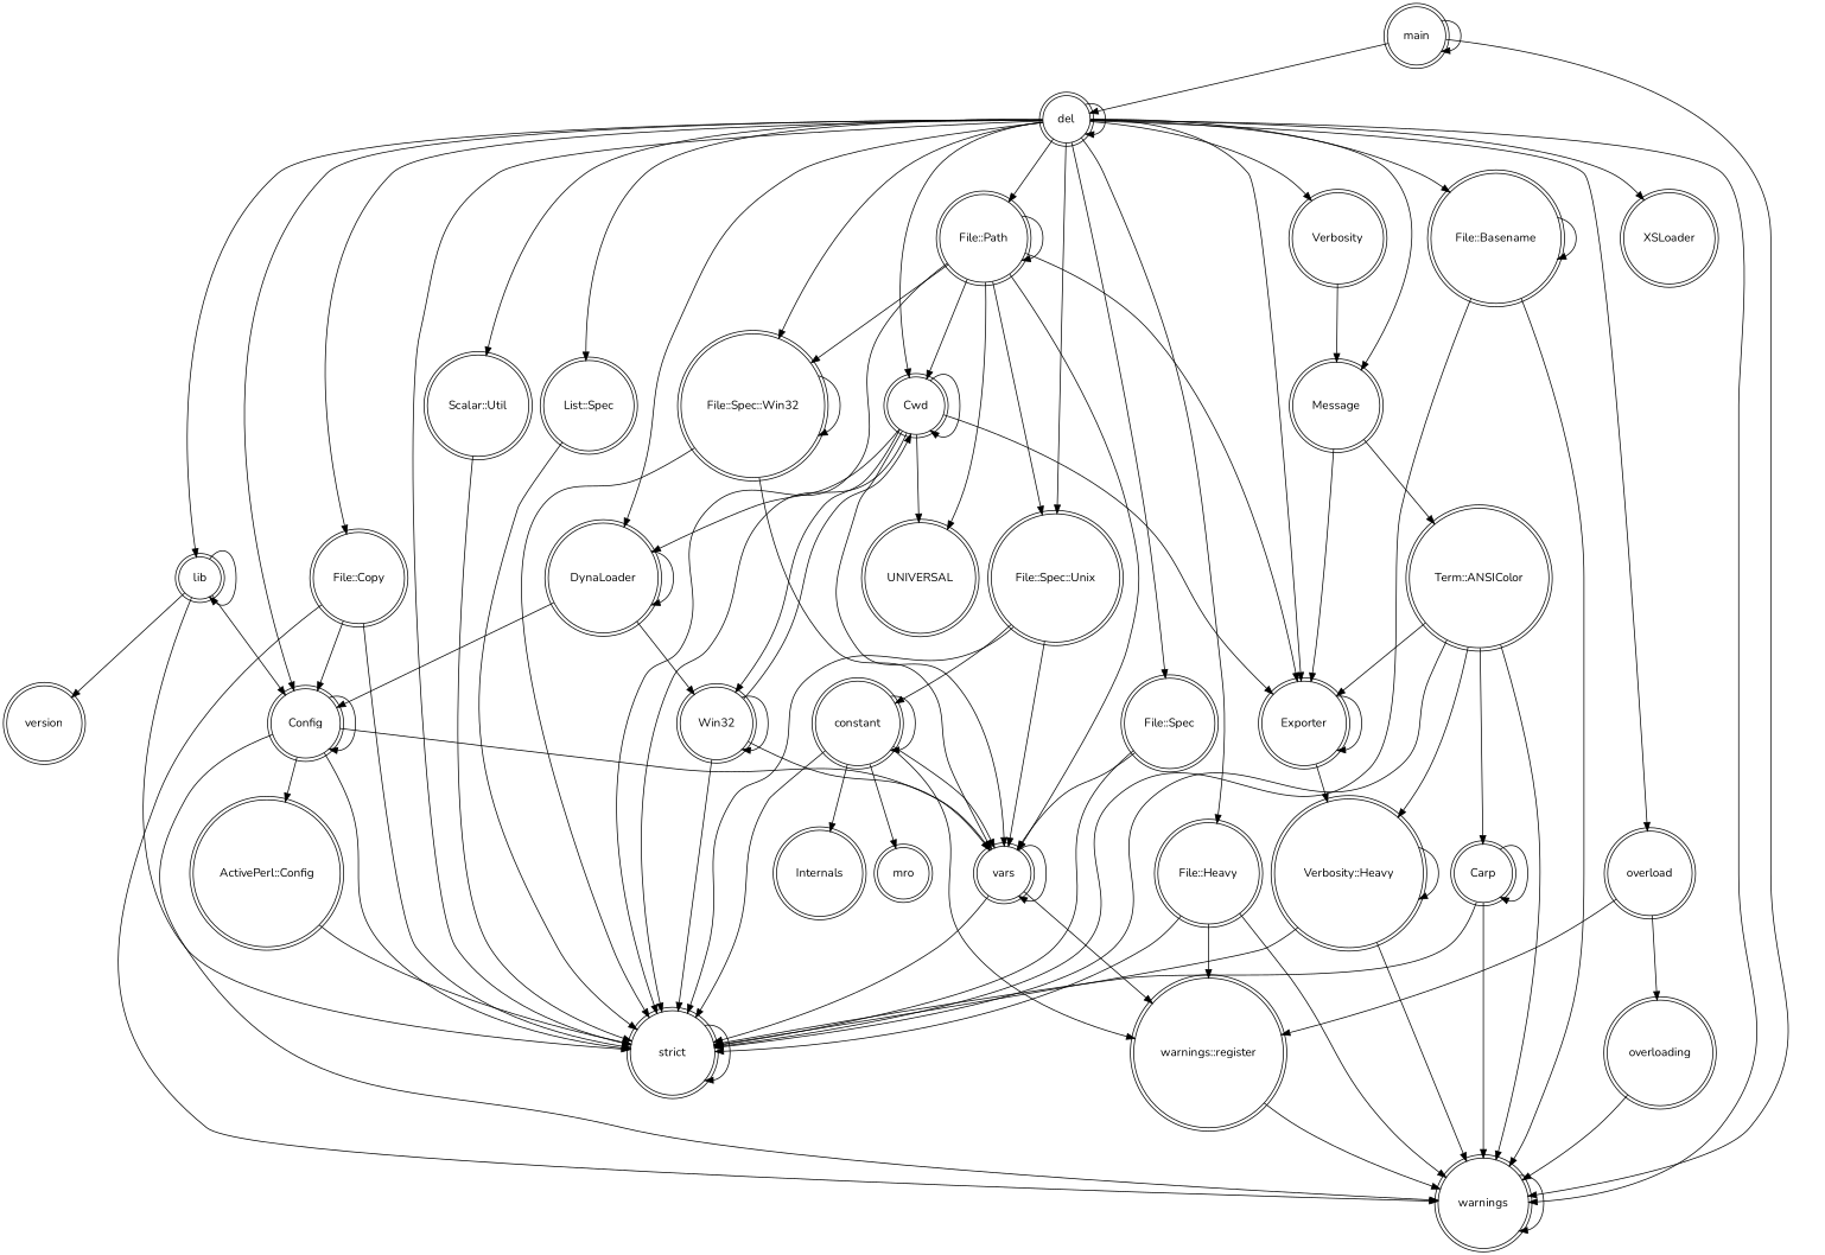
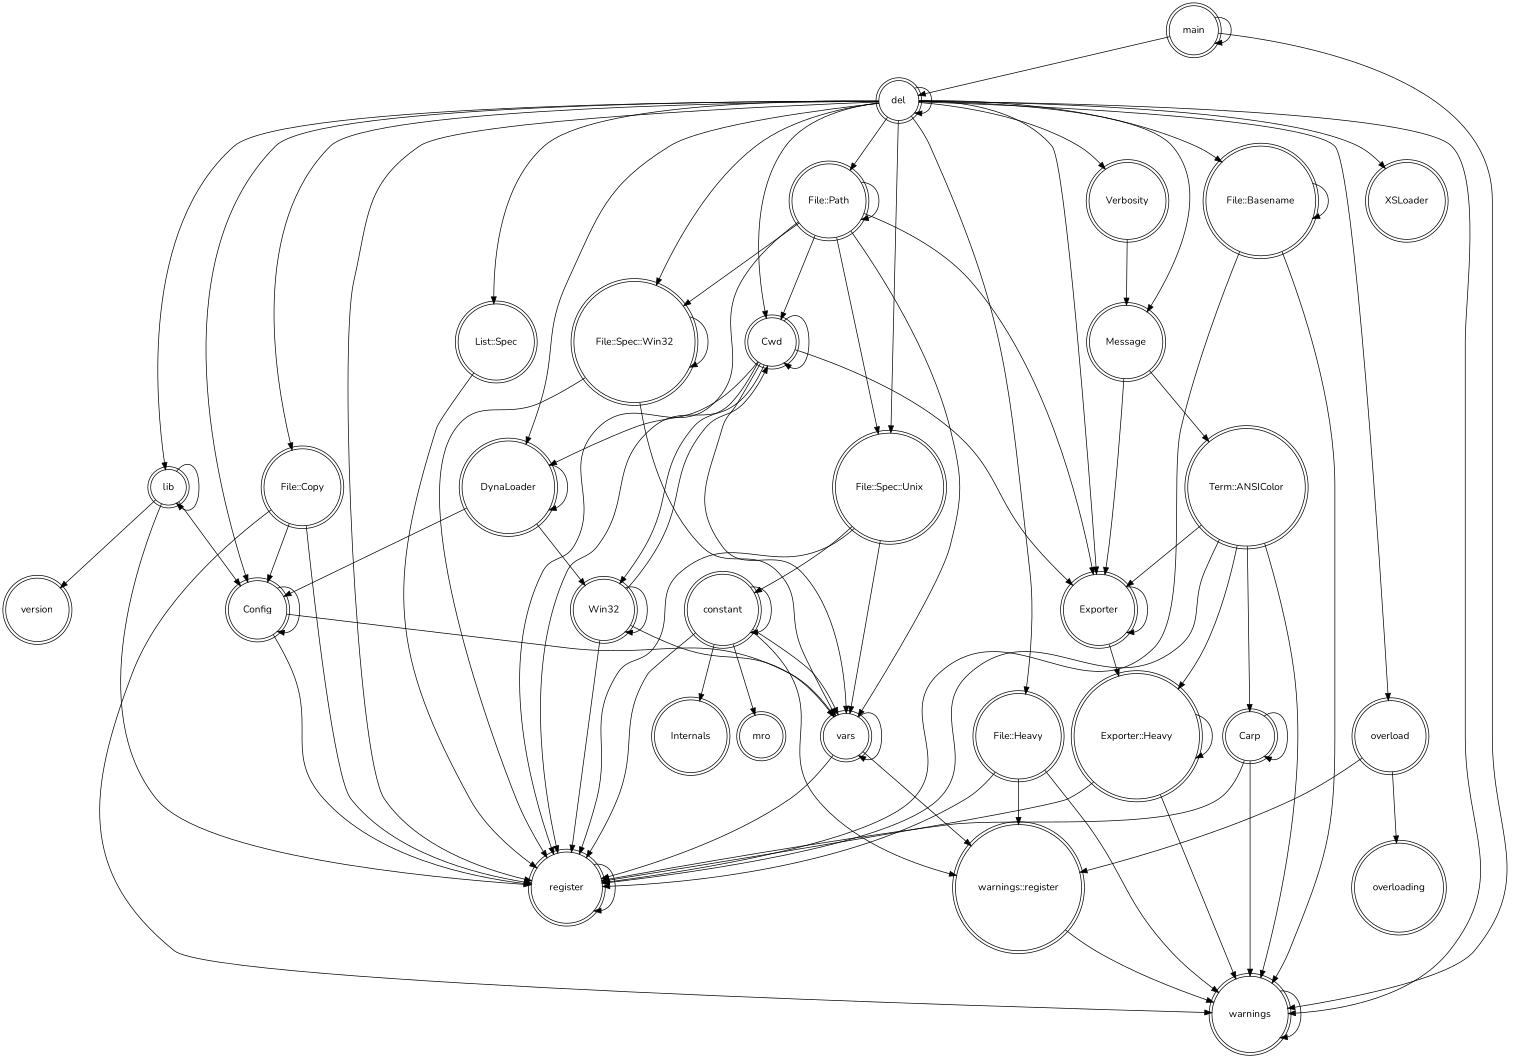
  digraph {
    fontname=Nunito
    node [fontname=Nunito shape=doublecircle]
    edge [fontname=Nunito]
    "File::Basename"
-   "strict"
+   "strict" [label=register]
    warnings
    lib
    Config
    version
    vars
-   "ActivePerl::Config"
    Cwd
    Exporter
    Win32
    DynaLoader
-   UNIVERSAL
-   "Exporter::Heavy" [label="Verbosity::Heavy"]
+   "Exporter::Heavy"
    "warnings::register"
    Carp
    n17 [label="File::Heavy"]
    overload
    overloading
    del
    "File::Copy"
    "File::Path"
    Message
    "File::Spec::Unix"
-   "File::Spec"
-   "Scalar::Util"
    Verbosity
    n28 [label="List::Spec"]
    "File::Spec::Win32"
    XSLoader
    "Term::ANSIColor"
    constant
    Internals
    mro
    main
    "File::Basename" -> "File::Basename"
    "File::Basename" -> "strict"
    "File::Basename" -> warnings
    "strict" -> "strict"
    warnings -> warnings
    lib -> "strict"
    lib -> lib
    lib -> Config
    lib -> version
    Config -> "strict"
-   Config -> warnings
    Config -> Config
    Config -> vars
-   Config -> "ActivePerl::Config"
    vars -> "strict"
    vars -> vars
    vars -> "warnings::register"
-   "ActivePerl::Config" -> "strict"
    Cwd -> "strict"
    Cwd -> vars
    Cwd -> Cwd
    Cwd -> Exporter
    Cwd -> Win32
    Cwd -> DynaLoader
-   Cwd -> UNIVERSAL
    Exporter -> Exporter
    Exporter -> "Exporter::Heavy"
    Win32 -> "strict"
    Win32 -> vars
    Win32 -> Cwd
    Win32 -> Win32
    DynaLoader -> Config
    DynaLoader -> Win32
    DynaLoader -> DynaLoader
    "Exporter::Heavy" -> "strict"
    "Exporter::Heavy" -> warnings
    "Exporter::Heavy" -> "Exporter::Heavy"
    "warnings::register" -> warnings
    Carp -> "strict"
    Carp -> warnings
    Carp -> Carp
    n17 -> "strict"
    n17 -> warnings
    n17 -> "warnings::register"
    overload -> "warnings::register"
    overload -> overloading
-   overloading -> warnings
    del -> "File::Basename"
    del -> "strict"
    del -> warnings
    del -> lib
    del -> Config
    del -> Cwd
    del -> Exporter
    del -> DynaLoader
    del -> n17
    del -> overload
    del -> del
    del -> "File::Copy"
    del -> "File::Path"
    del -> Message
    del -> "File::Spec::Unix"
-   del -> "File::Spec"
-   del -> "Scalar::Util"
    del -> Verbosity
    del -> n28
    del -> "File::Spec::Win32"
    del -> XSLoader
    "File::Copy" -> "strict"
    "File::Copy" -> warnings
    "File::Copy" -> Config
    "File::Path" -> "strict"
    "File::Path" -> vars
    "File::Path" -> Cwd
    "File::Path" -> Exporter
-   "File::Path" -> UNIVERSAL
    "File::Path" -> "File::Path"
    "File::Path" -> "File::Spec::Unix"
    "File::Path" -> "File::Spec::Win32"
    Message -> Exporter
    Message -> "Term::ANSIColor"
    "File::Spec::Unix" -> "strict"
    "File::Spec::Unix" -> vars
    "File::Spec::Unix" -> constant
-   "File::Spec" -> "strict"
-   "File::Spec" -> vars
-   "Scalar::Util" -> "strict"
    Verbosity -> Message
    n28 -> "strict"
    "File::Spec::Win32" -> "strict"
    "File::Spec::Win32" -> vars
    "File::Spec::Win32" -> "File::Spec::Win32"
    "Term::ANSIColor" -> "strict"
    "Term::ANSIColor" -> warnings
    "Term::ANSIColor" -> Exporter
    "Term::ANSIColor" -> "Exporter::Heavy"
    "Term::ANSIColor" -> Carp
    constant -> "strict"
    constant -> vars
    constant -> "warnings::register"
    constant -> constant
    constant -> Internals
    constant -> mro
    main -> warnings
    main -> del
    main -> main
  }
